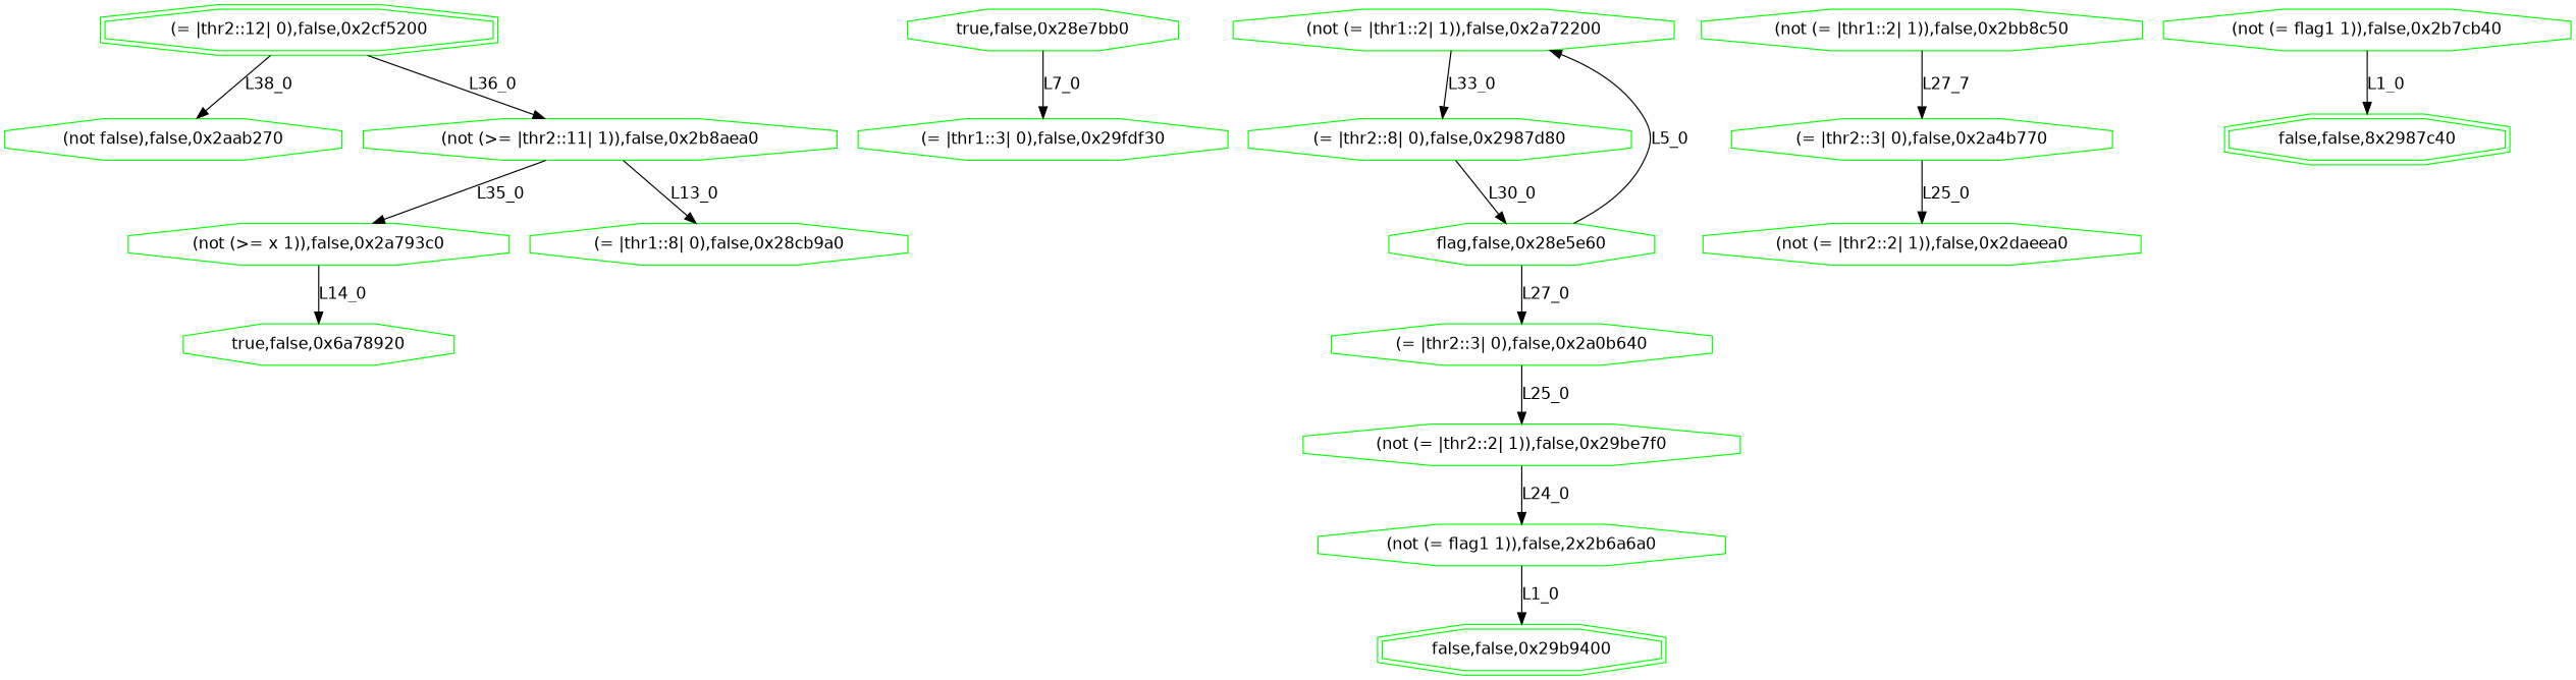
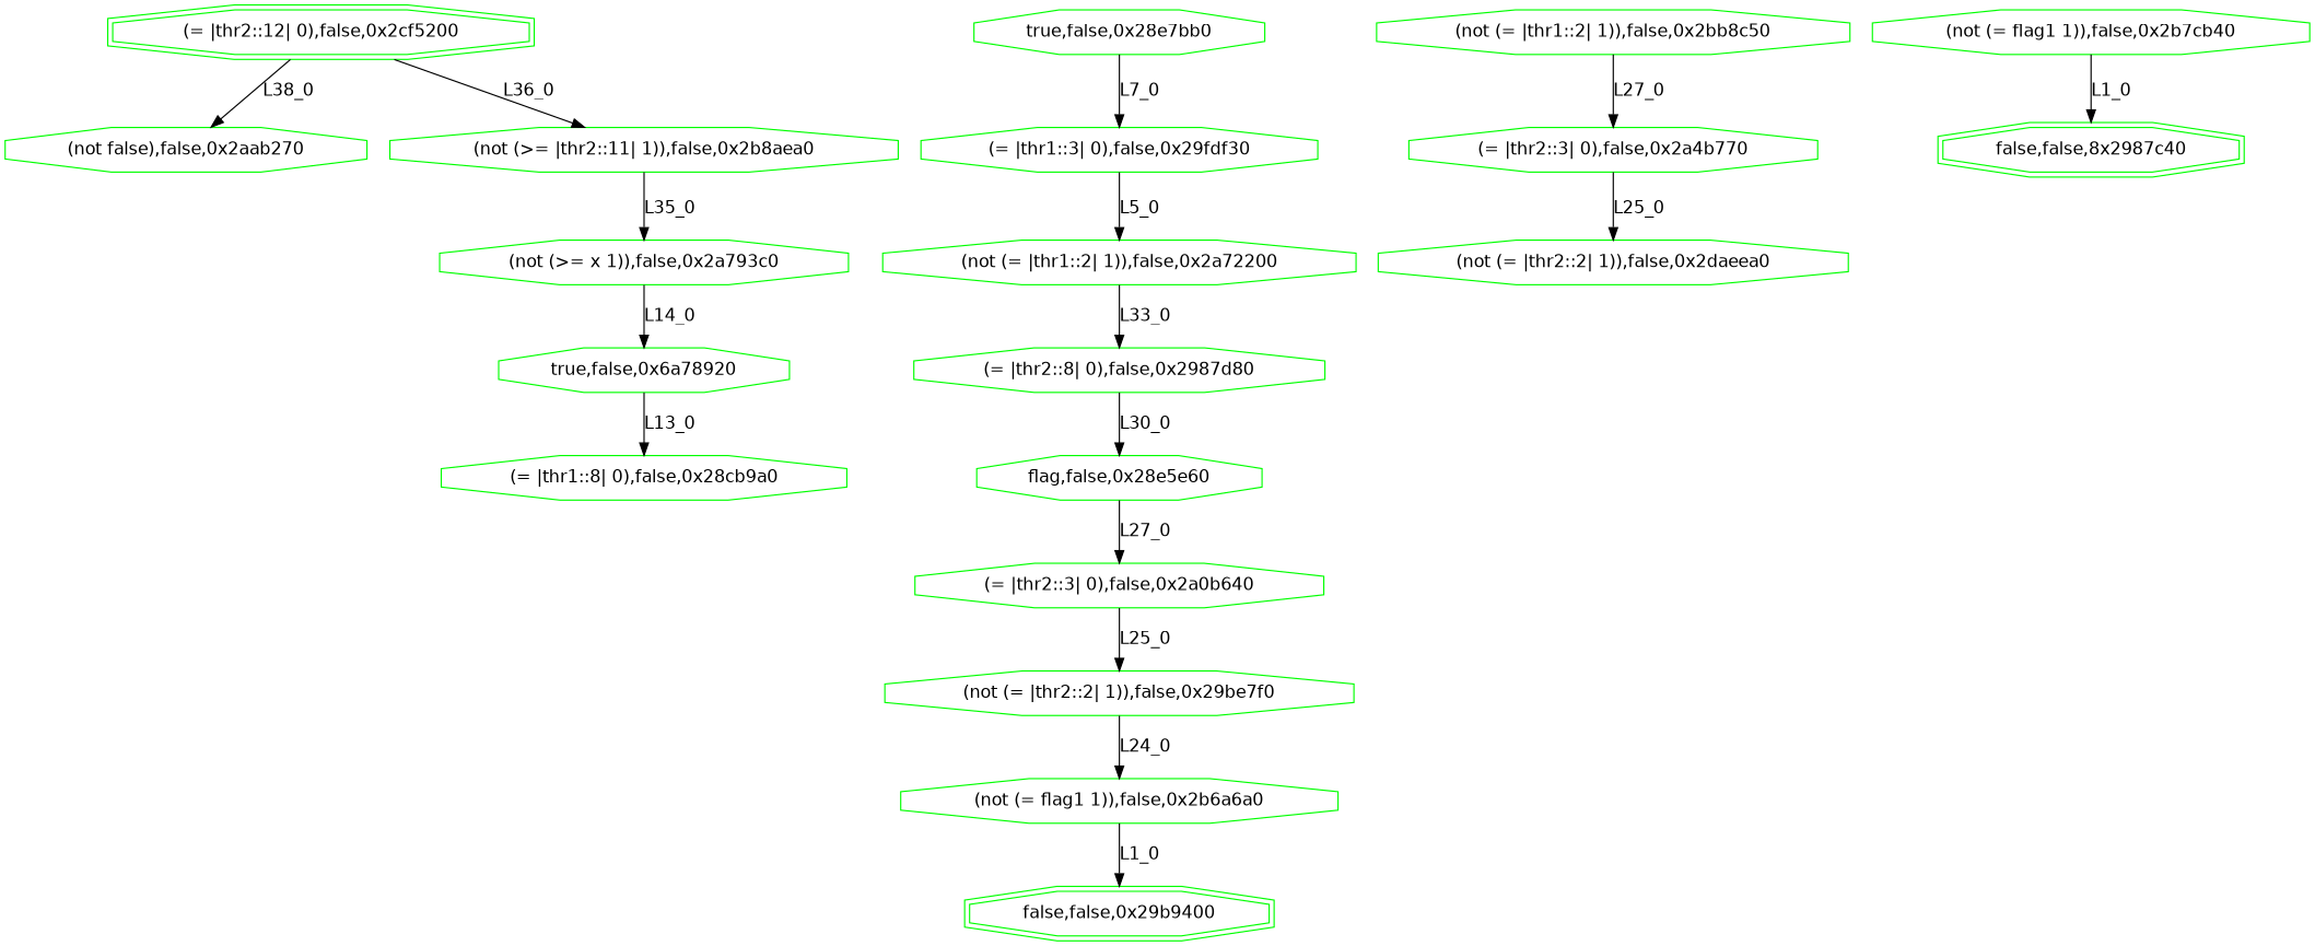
  digraph {
    fontname="DejaVu Sans"
    node [color=green fontname="DejaVu Sans" shape=octagon]
    edge [fontname="DejaVu Sans"]
    n1 [label="(not false),false,0x2aab270"]
    n2 [label="(= |thr2::12| 0),false,0x2cf5200" shape=doubleoctagon]
    n3 [label="(not (>= |thr2::11| 1)),false,0x2b8aea0"]
    n4 [label="(not (>= x 1)),false,0x2a793c0"]
    n5 [label="true,false,0x6a78920"]
    n6 [label="(= |thr1::8| 0),false,0x28cb9a0"]
    n7 [label="true,false,0x28e7bb0"]
    n8 [label="(= |thr1::3| 0),false,0x29fdf30"]
    n9 [label="(not (= |thr1::2| 1)),false,0x2a72200"]
    n10 [label="(= |thr2::8| 0),false,0x2987d80"]
    n11 [label="flag,false,0x28e5e60"]
    n12 [label="(not (= |thr1::2| 1)),false,0x2bb8c50"]
    n13 [label="(= |thr2::3| 0),false,0x2a4b770"]
    n14 [label="(= |thr2::3| 0),false,0x2a0b640"]
    n15 [label="(not (= |thr2::2| 1)),false,0x29be7f0"]
-   n16 [label="(not (= flag1 1)),false,2x2b6a6a0"]
+   n16 [label="(not (= flag1 1)),false,0x2b6a6a0"]
    n17 [label="false,false,0x29b9400" shape=doubleoctagon]
    n18 [label="(not (= |thr2::2| 1)),false,0x2daeea0"]
    n19 [label="(not (= flag1 1)),false,0x2b7cb40"]
    n20 [label="false,false,8x2987c40" shape=doubleoctagon]
    n2 -> n1 [label=L38_0]
    n2 -> n3 [label=L36_0]
    n3 -> n4 [label=L35_0]
    n4 -> n5 [label=L14_0]
-   n3 -> n6 [label=L13_0]
+   n5 -> n6 [label=L13_0]
    n7 -> n8 [label=L7_0]
-   n11 -> n9 [label=L5_0]
+   n8 -> n9 [label=L5_0]
    n9 -> n10 [label=L33_0]
    n10 -> n11 [label=L30_0]
    n11 -> n14 [label=L27_0]
-   n12 -> n13 [label=L27_7]
+   n12 -> n13 [label=L27_0]
    n13 -> n18 [label=L25_0]
    n14 -> n15 [label=L25_0]
    n15 -> n16 [label=L24_0]
    n16 -> n17 [label=L1_0]
    n19 -> n20 [label=L1_0]
  }
